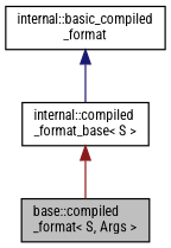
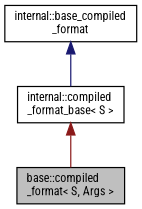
  digraph {
    fontname="Roboto Condensed"
    node [color=black fillcolor=white fontname="Roboto Condensed" fontsize=10 shape=record style=filled]
    edge [dir=back fontname="Roboto Condensed" fontsize=10 labelfontname=Helvetica labelfontsize=10 style=solid]
    n1 [fillcolor=grey75 fontcolor=black height=0.2 label="base::compiled\l_format\< S, Args \>" width=0.4]
    n2 [height=0.2 label="internal::compiled\l_format_base\< S \>" width=0.4]
-   n3 [height=0.2 label="internal::basic_compiled\l_format" width=0.4]
+   n3 [height=0.2 label="internal::base_compiled\l_format" width=0.4]
    n2 -> n1 [color=firebrick4]
    n3 -> n2 [color=midnightblue]
  }
